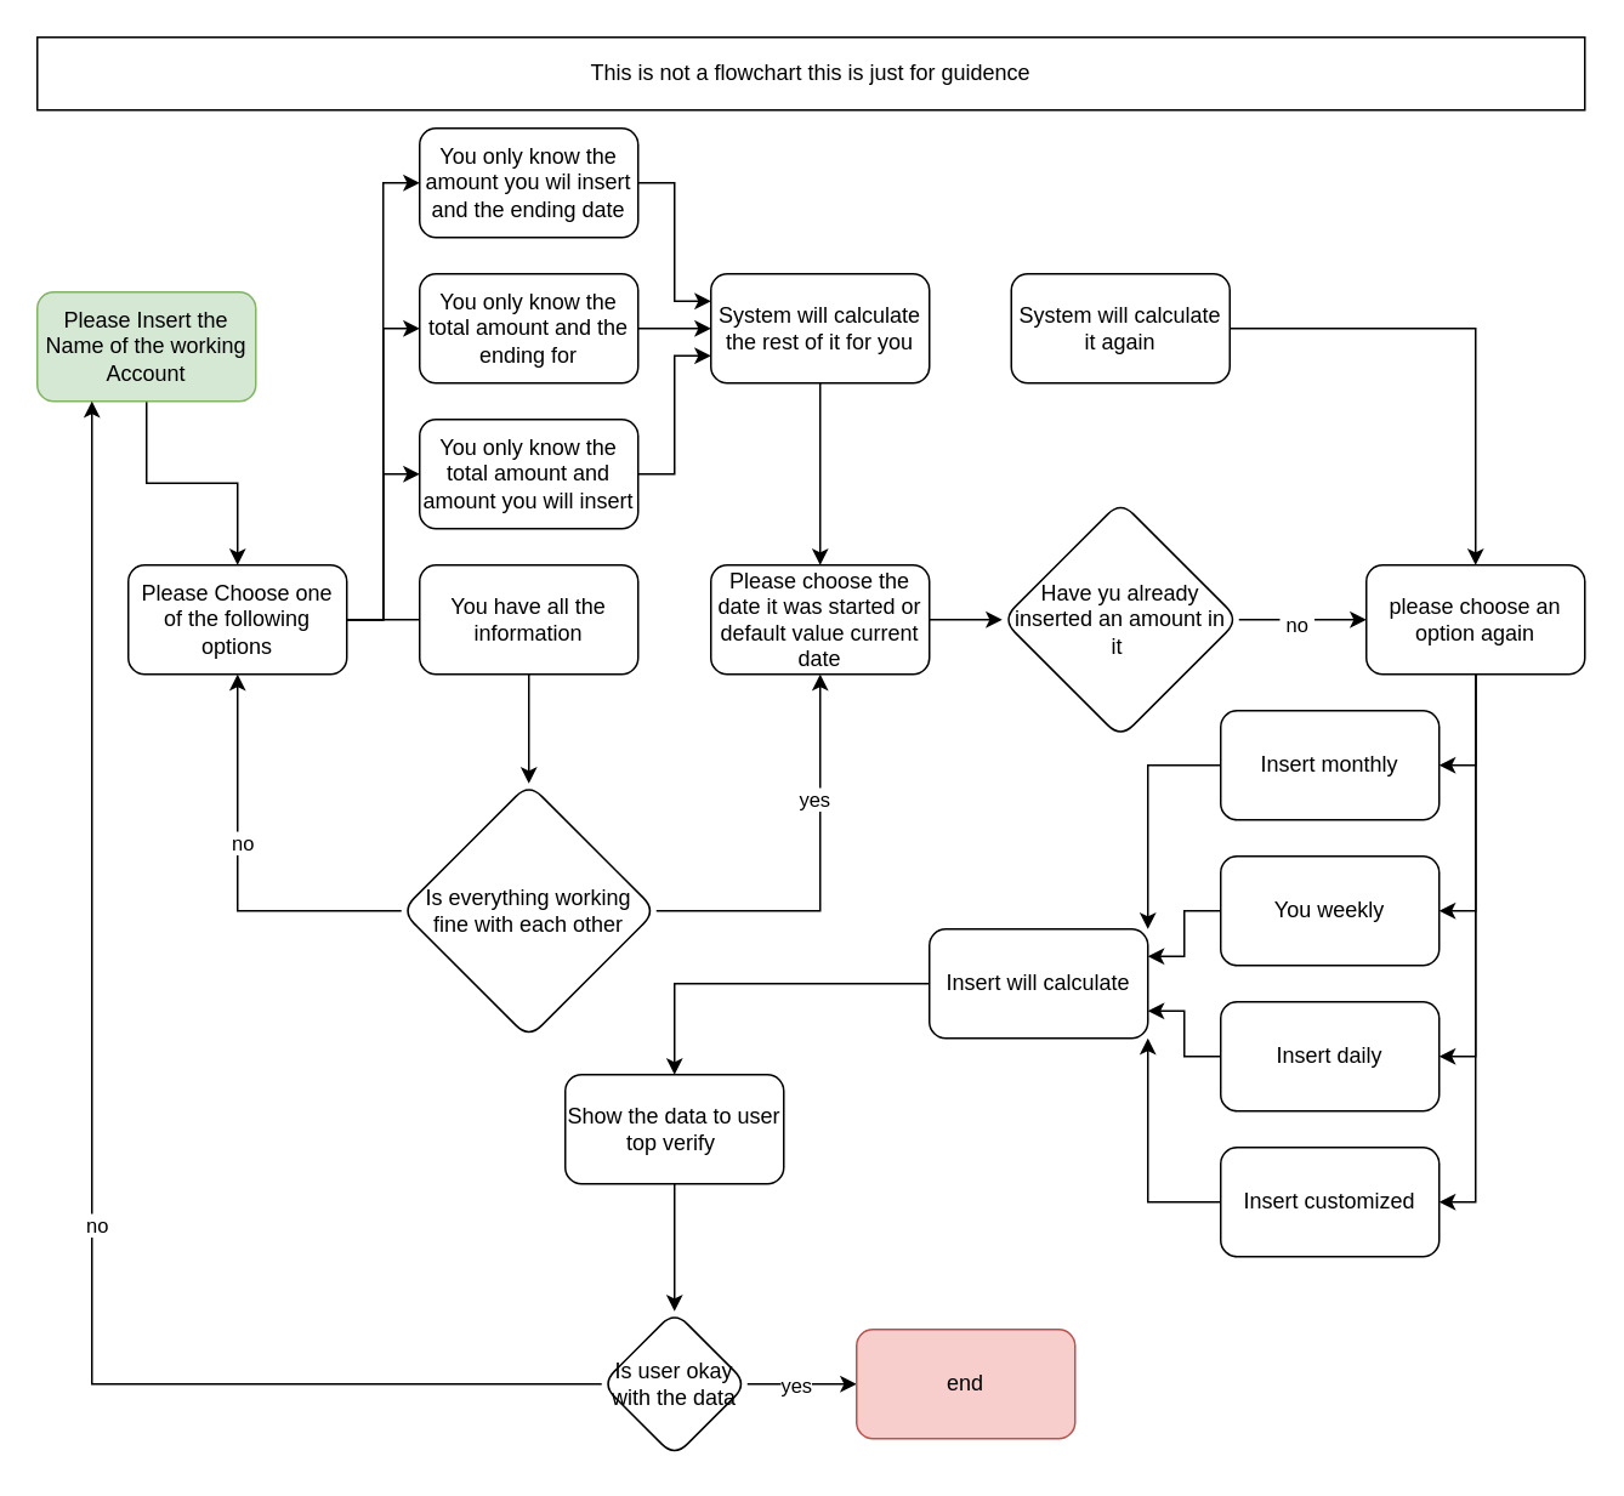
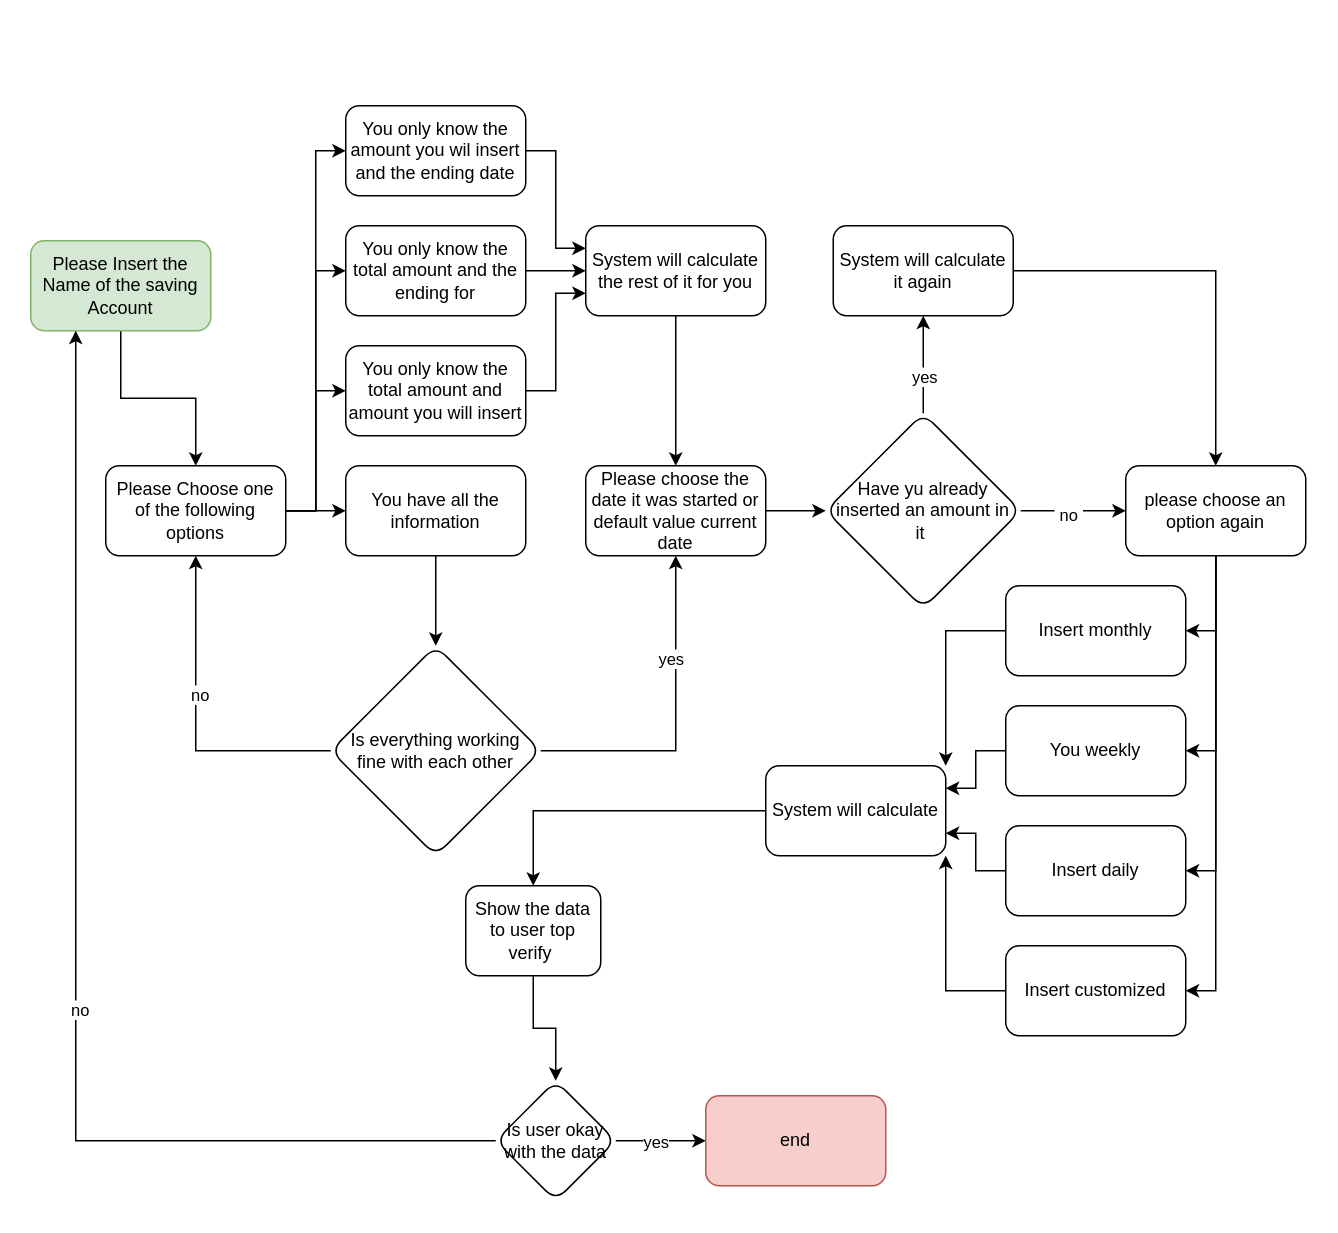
  <mxCell id="0" />
  <mxCell id="1" parent="0" />
  <mxCell id="2" value="" style="edgeStyle=orthogonalEdgeStyle;rounded=0;orthogonalLoop=1;jettySize=auto;html=1;" edge="1" parent="1" source="3" target="8"><mxGeometry relative="1" as="geometry" /></mxCell>
- <mxCell id="3" value="Please Insert the Name of the working Account" style="rounded=1;whiteSpace=wrap;html=1;fillColor=#d5e8d4;strokeColor=#82b366;" vertex="1" parent="1"><mxGeometry y="160" width="120" height="60" as="geometry" x="20" /></mxCell>
+ <mxCell id="3" value="Please Insert the Name of the saving Account" style="rounded=1;whiteSpace=wrap;html=1;fillColor=#d5e8d4;strokeColor=#82b366;" vertex="1" parent="1"><mxGeometry y="160" width="120" height="60" as="geometry" x="20" /></mxCell>
  <mxCell id="4" style="edgeStyle=orthogonalEdgeStyle;rounded=0;orthogonalLoop=1;jettySize=auto;html=1;exitX=1;exitY=0.5;exitDx=0;exitDy=0;entryX=0;entryY=0.5;entryDx=0;entryDy=0;" edge="1" parent="1" source="8" target="11"><mxGeometry relative="1" as="geometry" /></mxCell>
  <mxCell id="5" style="edgeStyle=orthogonalEdgeStyle;rounded=0;orthogonalLoop=1;jettySize=auto;html=1;exitX=1;exitY=0.5;exitDx=0;exitDy=0;entryX=0;entryY=0.5;entryDx=0;entryDy=0;" edge="1" parent="1" source="8" target="13"><mxGeometry relative="1" as="geometry" /></mxCell>
  <mxCell id="6" style="edgeStyle=orthogonalEdgeStyle;rounded=0;orthogonalLoop=1;jettySize=auto;html=1;exitX=1;exitY=0.5;exitDx=0;exitDy=0;entryX=0;entryY=0.5;entryDx=0;entryDy=0;" edge="1" parent="1" source="8" target="15"><mxGeometry relative="1" as="geometry" /></mxCell>
- <mxCell id="7" style="edgeStyle=orthogonalEdgeStyle;rounded=0;orthogonalLoop=1;jettySize=auto;html=1;exitX=1;exitY=0.5;exitDx=0;exitDy=0;entryX=0;entryY=0.5;entryDx=0;entryDy=0;endArrow=none;" edge="1" parent="1" source="8" target="17"><mxGeometry relative="1" as="geometry" /></mxCell>
+ <mxCell id="7" style="edgeStyle=orthogonalEdgeStyle;rounded=0;orthogonalLoop=1;jettySize=auto;html=1;exitX=1;exitY=0.5;exitDx=0;exitDy=0;entryX=0;entryY=0.5;entryDx=0;entryDy=0;" edge="1" parent="1" source="8" target="17"><mxGeometry relative="1" as="geometry" /></mxCell>
  <mxCell id="8" value="Please Choose one of the following options" style="whiteSpace=wrap;html=1;rounded=1;" vertex="1" parent="1"><mxGeometry x="70" y="310" width="120" height="60" as="geometry" /></mxCell>
- <mxCell id="9" value="This is not a flowchart this is just for guidence" style="rounded=0;whiteSpace=wrap;html=1;" vertex="1" parent="1"><mxGeometry width="850" height="40" as="geometry" x="20" y="20" /></mxCell>
  <mxCell id="10" value="" style="edgeStyle=orthogonalEdgeStyle;rounded=0;orthogonalLoop=1;jettySize=auto;html=1;entryX=0;entryY=0.25;entryDx=0;entryDy=0;" edge="1" parent="1" source="11" target="19"><mxGeometry relative="1" as="geometry" /></mxCell>
  <mxCell id="11" value="You only know the amount you wil insert and the ending date" style="whiteSpace=wrap;html=1;rounded=1;" vertex="1" parent="1"><mxGeometry x="230" y="70" width="120" height="60" as="geometry" /></mxCell>
  <mxCell id="12" value="" style="edgeStyle=orthogonalEdgeStyle;rounded=0;orthogonalLoop=1;jettySize=auto;html=1;" edge="1" parent="1" source="13" target="19"><mxGeometry relative="1" as="geometry" /></mxCell>
  <mxCell id="13" value="You only know the total amount and the ending for" style="whiteSpace=wrap;html=1;rounded=1;" vertex="1" parent="1"><mxGeometry x="230" y="150" width="120" height="60" as="geometry" /></mxCell>
  <mxCell id="14" style="edgeStyle=orthogonalEdgeStyle;rounded=0;orthogonalLoop=1;jettySize=auto;html=1;entryX=0;entryY=0.75;entryDx=0;entryDy=0;" edge="1" parent="1" source="15" target="19"><mxGeometry relative="1" as="geometry" /></mxCell>
  <mxCell id="15" value="You only know the total amount and amount you will insert" style="whiteSpace=wrap;html=1;rounded=1;" vertex="1" parent="1"><mxGeometry x="230" y="230" width="120" height="60" as="geometry" /></mxCell>
  <mxCell id="16" value="" style="edgeStyle=orthogonalEdgeStyle;rounded=0;orthogonalLoop=1;jettySize=auto;html=1;" edge="1" parent="1" source="17" target="38"><mxGeometry relative="1" as="geometry" /></mxCell>
  <mxCell id="17" value="You have all the information" style="whiteSpace=wrap;html=1;rounded=1;" vertex="1" parent="1"><mxGeometry x="230" y="310" width="120" height="60" as="geometry" /></mxCell>
  <mxCell id="18" value="" style="edgeStyle=orthogonalEdgeStyle;rounded=0;orthogonalLoop=1;jettySize=auto;html=1;" edge="1" parent="1" source="19" target="21"><mxGeometry relative="1" as="geometry" /></mxCell>
  <mxCell id="19" value="System will calculate the rest of it for you" style="whiteSpace=wrap;html=1;rounded=1;" vertex="1" parent="1"><mxGeometry x="390" y="150" width="120" height="60" as="geometry" /></mxCell>
  <mxCell id="20" value="" style="edgeStyle=orthogonalEdgeStyle;rounded=0;orthogonalLoop=1;jettySize=auto;html=1;" edge="1" parent="1" source="21" target="26"><mxGeometry relative="1" as="geometry" /></mxCell>
  <mxCell id="21" value="Please choose the date it was started or default value current date" style="whiteSpace=wrap;html=1;rounded=1;" vertex="1" parent="1"><mxGeometry x="390" y="310" width="120" height="60" as="geometry" /></mxCell>
+ <mxCell id="22" value="" style="edgeStyle=orthogonalEdgeStyle;rounded=0;orthogonalLoop=1;jettySize=auto;html=1;" edge="1" parent="1" source="26" target="28"><mxGeometry relative="1" as="geometry" /></mxCell>
+ <mxCell id="23" value="yes" style="edgeLabel;html=1;align=center;verticalAlign=middle;resizable=0;points=[];" vertex="1" connectable="0" parent="22"><mxGeometry x="-0.231" relative="1" as="geometry"><mxPoint as="offset" /></mxGeometry></mxCell>
  <mxCell id="24" value="" style="edgeStyle=orthogonalEdgeStyle;rounded=0;orthogonalLoop=1;jettySize=auto;html=1;" edge="1" parent="1" source="26" target="33"><mxGeometry relative="1" as="geometry" /></mxCell>
  <mxCell id="25" value="&amp;nbsp;no&amp;nbsp;" style="edgeLabel;html=1;align=center;verticalAlign=middle;resizable=0;points=[];" vertex="1" connectable="0" parent="24"><mxGeometry x="-0.114" y="-2" relative="1" as="geometry"><mxPoint as="offset" /></mxGeometry></mxCell>
  <mxCell id="26" value="Have yu already inserted an amount in it&amp;nbsp;" style="rhombus;whiteSpace=wrap;html=1;rounded=1;" vertex="1" parent="1"><mxGeometry x="550" y="275" width="130" height="130" as="geometry" /></mxCell>
  <mxCell id="27" style="edgeStyle=orthogonalEdgeStyle;rounded=0;orthogonalLoop=1;jettySize=auto;html=1;entryX=0.5;entryY=0;entryDx=0;entryDy=0;" edge="1" parent="1" source="28" target="33"><mxGeometry relative="1" as="geometry" /></mxCell>
  <mxCell id="28" value="System will calculate it again" style="whiteSpace=wrap;html=1;rounded=1;" vertex="1" parent="1"><mxGeometry x="555" y="150" width="120" height="60" as="geometry" /></mxCell>
  <mxCell id="29" value="" style="edgeStyle=orthogonalEdgeStyle;rounded=0;orthogonalLoop=1;jettySize=auto;html=1;entryX=1;entryY=0.5;entryDx=0;entryDy=0;" edge="1" parent="1" source="33" target="40"><mxGeometry relative="1" as="geometry" /></mxCell>
  <mxCell id="30" style="edgeStyle=orthogonalEdgeStyle;rounded=0;orthogonalLoop=1;jettySize=auto;html=1;entryX=1;entryY=0.5;entryDx=0;entryDy=0;" edge="1" parent="1" source="33" target="42"><mxGeometry relative="1" as="geometry" /></mxCell>
  <mxCell id="31" style="edgeStyle=orthogonalEdgeStyle;rounded=0;orthogonalLoop=1;jettySize=auto;html=1;entryX=1;entryY=0.5;entryDx=0;entryDy=0;" edge="1" parent="1" source="33" target="44"><mxGeometry relative="1" as="geometry" /></mxCell>
  <mxCell id="32" style="edgeStyle=orthogonalEdgeStyle;rounded=0;orthogonalLoop=1;jettySize=auto;html=1;entryX=1;entryY=0.5;entryDx=0;entryDy=0;" edge="1" parent="1" source="33" target="46"><mxGeometry relative="1" as="geometry" /></mxCell>
  <mxCell id="33" value="please choose an option again" style="whiteSpace=wrap;html=1;rounded=1;" vertex="1" parent="1"><mxGeometry x="750" y="310" width="120" height="60" as="geometry" /></mxCell>
  <mxCell id="34" style="edgeStyle=orthogonalEdgeStyle;rounded=0;orthogonalLoop=1;jettySize=auto;html=1;entryX=0.5;entryY=1;entryDx=0;entryDy=0;" edge="1" parent="1" source="38" target="8"><mxGeometry relative="1" as="geometry" /></mxCell>
  <mxCell id="35" value="no" style="edgeLabel;html=1;align=center;verticalAlign=middle;resizable=0;points=[];" vertex="1" connectable="0" parent="34"><mxGeometry x="0.164" y="-2" relative="1" as="geometry"><mxPoint as="offset" /></mxGeometry></mxCell>
  <mxCell id="36" style="edgeStyle=orthogonalEdgeStyle;rounded=0;orthogonalLoop=1;jettySize=auto;html=1;entryX=0.5;entryY=1;entryDx=0;entryDy=0;" edge="1" parent="1" source="38" target="21"><mxGeometry relative="1" as="geometry" /></mxCell>
  <mxCell id="37" value="yes" style="edgeLabel;html=1;align=center;verticalAlign=middle;resizable=0;points=[];" vertex="1" connectable="0" parent="36"><mxGeometry x="0.382" y="4" relative="1" as="geometry"><mxPoint as="offset" /></mxGeometry></mxCell>
  <mxCell id="38" value="Is everything working &lt;br&gt;fine with each other" style="rhombus;whiteSpace=wrap;html=1;rounded=1;" vertex="1" parent="1"><mxGeometry x="220" y="430" width="140" height="140" as="geometry" /></mxCell>
  <mxCell id="39" value="" style="edgeStyle=orthogonalEdgeStyle;rounded=0;orthogonalLoop=1;jettySize=auto;html=1;entryX=1;entryY=0;entryDx=0;entryDy=0;" edge="1" parent="1" source="40" target="48"><mxGeometry relative="1" as="geometry" /></mxCell>
  <mxCell id="40" value="Insert monthly" style="whiteSpace=wrap;html=1;rounded=1;" vertex="1" parent="1"><mxGeometry x="670" y="390" width="120" height="60" as="geometry" /></mxCell>
  <mxCell id="41" style="edgeStyle=orthogonalEdgeStyle;rounded=0;orthogonalLoop=1;jettySize=auto;html=1;entryX=1;entryY=0.25;entryDx=0;entryDy=0;" edge="1" parent="1" source="42" target="48"><mxGeometry relative="1" as="geometry" /></mxCell>
  <mxCell id="42" value="You weekly" style="whiteSpace=wrap;html=1;rounded=1;" vertex="1" parent="1"><mxGeometry x="670" y="470" width="120" height="60" as="geometry" /></mxCell>
  <mxCell id="43" style="edgeStyle=orthogonalEdgeStyle;rounded=0;orthogonalLoop=1;jettySize=auto;html=1;entryX=1;entryY=0.75;entryDx=0;entryDy=0;" edge="1" parent="1" source="44" target="48"><mxGeometry relative="1" as="geometry" /></mxCell>
  <mxCell id="44" value="Insert daily" style="whiteSpace=wrap;html=1;rounded=1;" vertex="1" parent="1"><mxGeometry x="670" y="550" width="120" height="60" as="geometry" /></mxCell>
  <mxCell id="45" style="edgeStyle=orthogonalEdgeStyle;rounded=0;orthogonalLoop=1;jettySize=auto;html=1;entryX=1;entryY=1;entryDx=0;entryDy=0;" edge="1" parent="1" source="46" target="48"><mxGeometry relative="1" as="geometry" /></mxCell>
  <mxCell id="46" value="Insert customized" style="whiteSpace=wrap;html=1;rounded=1;" vertex="1" parent="1"><mxGeometry x="670" y="630" width="120" height="60" as="geometry" /></mxCell>
  <mxCell id="47" value="" style="edgeStyle=orthogonalEdgeStyle;rounded=0;orthogonalLoop=1;jettySize=auto;html=1;" edge="1" parent="1" source="48" target="50"><mxGeometry relative="1" as="geometry" /></mxCell>
- <mxCell id="48" value="Insert will calculate" style="whiteSpace=wrap;html=1;rounded=1;" vertex="1" parent="1"><mxGeometry x="510" y="510" width="120" height="60" as="geometry" /></mxCell>
+ <mxCell id="48" value="System will calculate" style="whiteSpace=wrap;html=1;rounded=1;" vertex="1" parent="1"><mxGeometry x="510" y="510" width="120" height="60" as="geometry" /></mxCell>
  <mxCell id="49" value="" style="edgeStyle=orthogonalEdgeStyle;rounded=0;orthogonalLoop=1;jettySize=auto;html=1;" edge="1" parent="1" source="50" target="55"><mxGeometry relative="1" as="geometry" /></mxCell>
- <mxCell id="50" value="Show the data to user top verify&amp;nbsp;" style="whiteSpace=wrap;html=1;rounded=1;" vertex="1" parent="1"><mxGeometry x="310" y="590" width="120" height="60" as="geometry" /></mxCell>
+ <mxCell id="50" value="Show the data to user top verify&amp;nbsp;" style="whiteSpace=wrap;html=1;rounded=1;" vertex="1" parent="1"><mxGeometry x="310" y="590" width="90" height="60" as="geometry" /></mxCell>
  <mxCell id="51" value="" style="edgeStyle=orthogonalEdgeStyle;rounded=0;orthogonalLoop=1;jettySize=auto;html=1;" edge="1" parent="1" source="55" target="56"><mxGeometry relative="1" as="geometry" /></mxCell>
  <mxCell id="52" value="yes" style="edgeLabel;html=1;align=center;verticalAlign=middle;resizable=0;points=[];" vertex="1" connectable="0" parent="51"><mxGeometry x="-0.133" relative="1" as="geometry"><mxPoint as="offset" /></mxGeometry></mxCell>
  <mxCell id="53" style="edgeStyle=orthogonalEdgeStyle;rounded=0;orthogonalLoop=1;jettySize=auto;html=1;entryX=0.25;entryY=1;entryDx=0;entryDy=0;" edge="1" parent="1" source="55" target="3"><mxGeometry relative="1" as="geometry"><mxPoint x="100" y="440" as="targetPoint" /></mxGeometry></mxCell>
  <mxCell id="54" value="no" style="edgeLabel;html=1;align=center;verticalAlign=middle;resizable=0;points=[];" vertex="1" connectable="0" parent="53"><mxGeometry x="-0.102" y="-2" relative="1" as="geometry"><mxPoint as="offset" /></mxGeometry></mxCell>
  <mxCell id="55" value="Is user okay with the data" style="rhombus;whiteSpace=wrap;html=1;rounded=1;" vertex="1" parent="1"><mxGeometry x="330" y="720" width="80" height="80" as="geometry" /></mxCell>
  <mxCell id="56" value="end" style="whiteSpace=wrap;html=1;rounded=1;fillColor=#f8cecc;strokeColor=#b85450;" vertex="1" parent="1"><mxGeometry x="470" y="730" width="120" height="60" as="geometry" /></mxCell>
